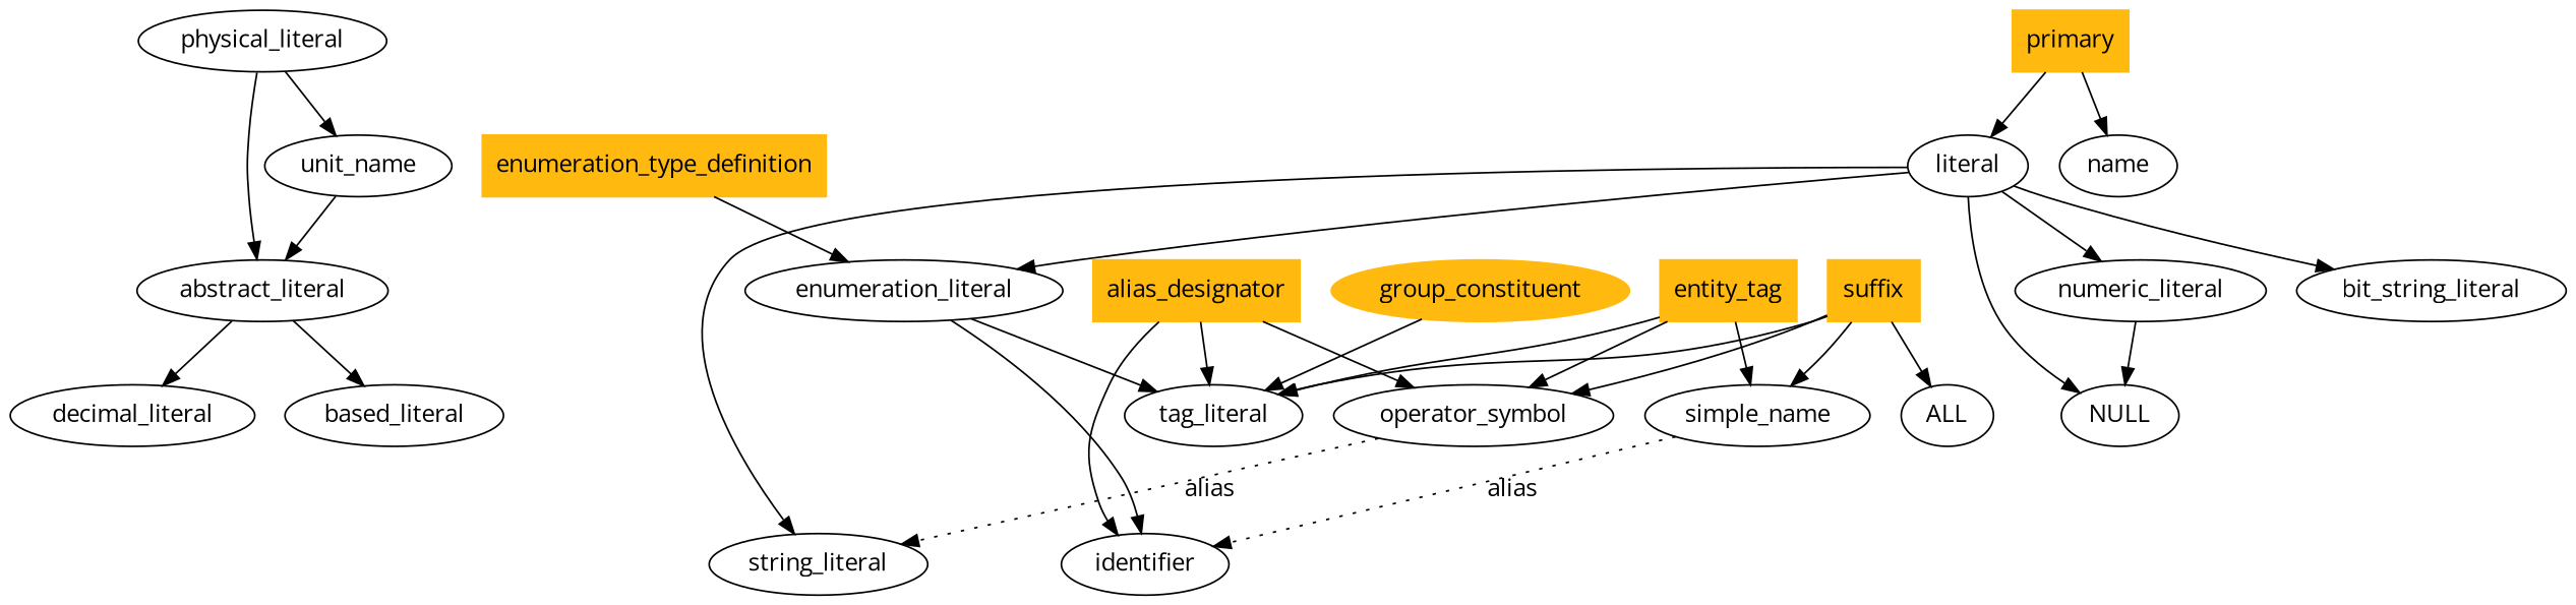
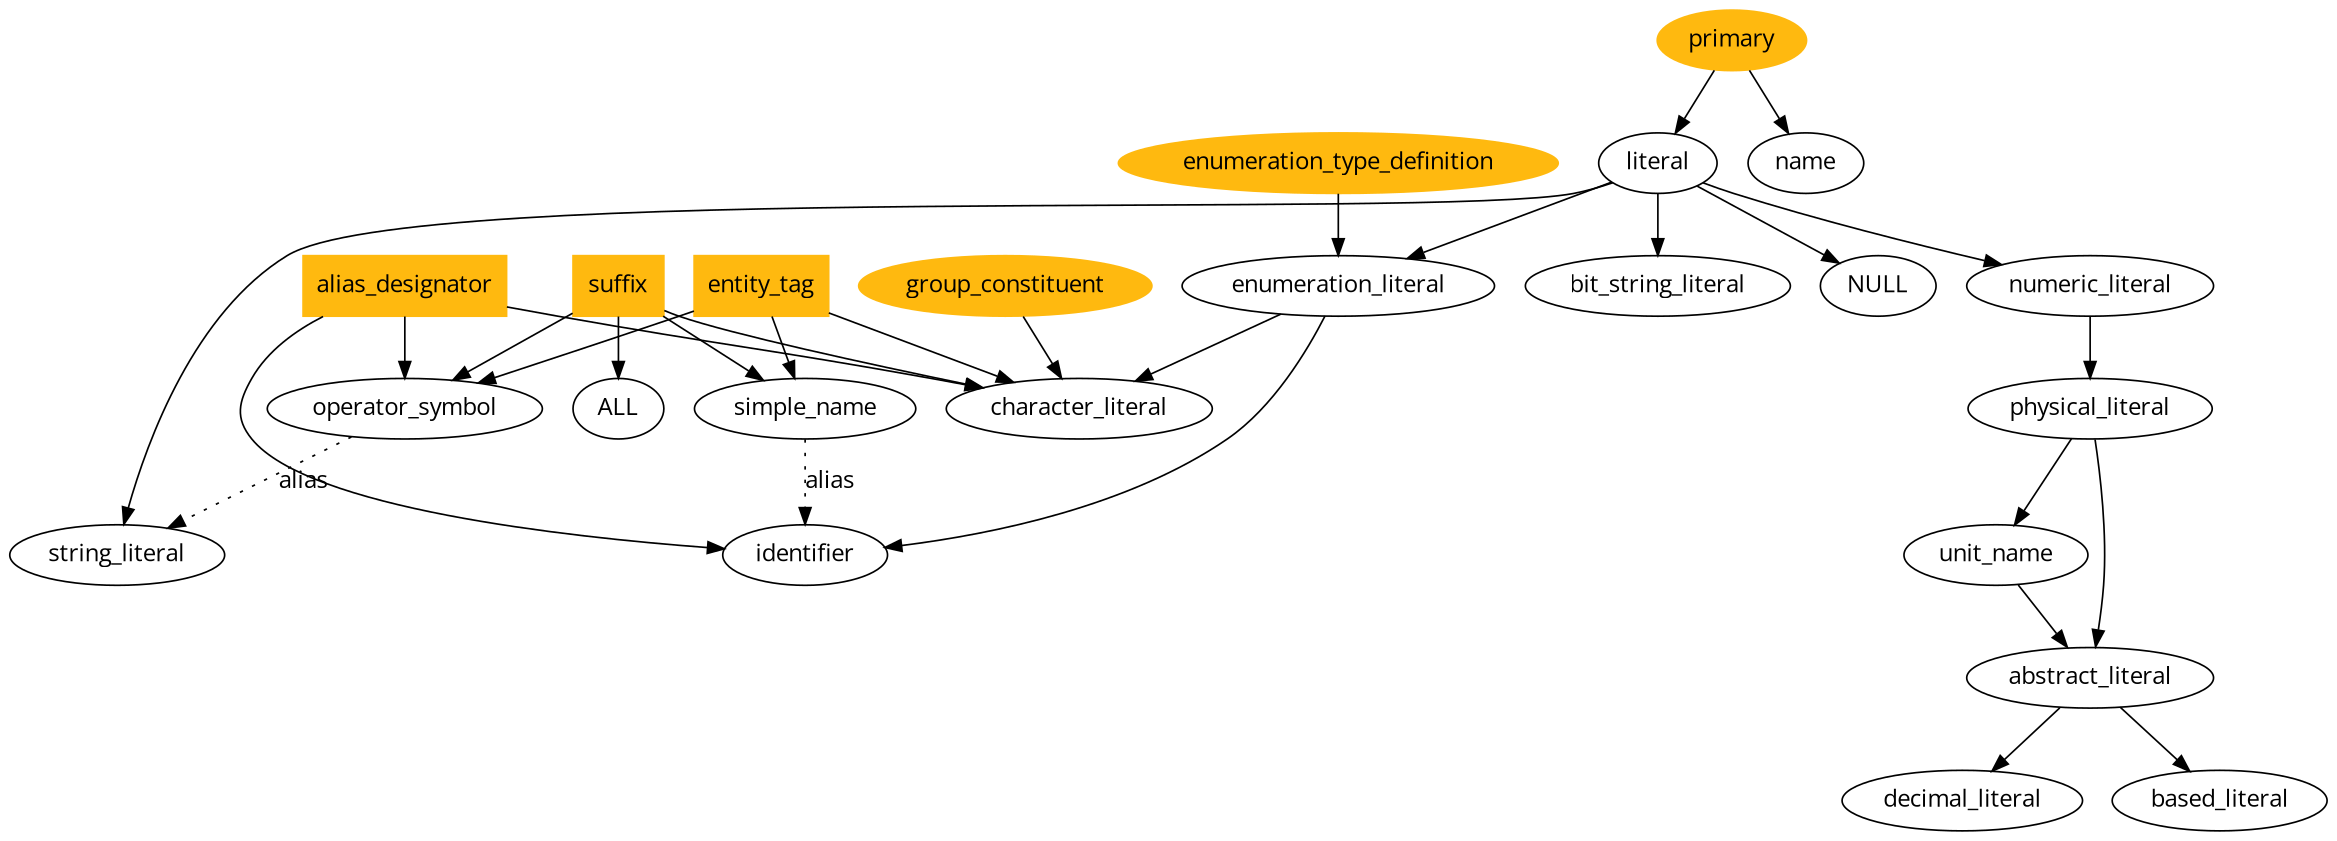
  digraph {
    fontname="Open Sans"
    node [fontname="Open Sans"]
    edge [fontname="Open Sans"]
    abstract_literal
    decimal_literal
    based_literal
    enumeration_literal
    identifier
-   character_literal [label=tag_literal]
+   character_literal
    literal
    numeric_literal
    string_literal
    bit_string_literal
    NULL
    physical_literal
    unit_name
    operator_symbol
    simple_name
    alias_designator [color=darkgoldenrod1 shape=box style=filled]
    entity_tag [color=darkgoldenrod1 shape=box style=filled]
-   enumeration_type_definition [color=darkgoldenrod1 shape=box style=filled]
+   enumeration_type_definition [color=darkgoldenrod1 shape=ellipse style=filled]
    group_constituent [color=darkgoldenrod1 shape=ellipse style=filled]
-   primary [color=darkgoldenrod1 shape=box style=filled]
+   primary [color=darkgoldenrod1 shape=ellipse style=filled]
    name
    suffix [color=darkgoldenrod1 shape=box style=filled]
    ALL
    abstract_literal -> decimal_literal
    abstract_literal -> based_literal
    enumeration_literal -> identifier
    enumeration_literal -> character_literal
    literal -> enumeration_literal
    literal -> numeric_literal
    literal -> string_literal
    literal -> bit_string_literal
    literal -> NULL
-   numeric_literal -> NULL
+   numeric_literal -> physical_literal
    physical_literal -> abstract_literal
    physical_literal -> unit_name
    unit_name -> abstract_literal
    operator_symbol -> string_literal [label=alias style=dotted]
    simple_name -> identifier [label=alias style=dotted]
    alias_designator -> identifier
    alias_designator -> character_literal
    alias_designator -> operator_symbol
    entity_tag -> character_literal
    entity_tag -> operator_symbol
    entity_tag -> simple_name
    enumeration_type_definition -> enumeration_literal
    group_constituent -> character_literal
    primary -> literal
    primary -> name
    suffix -> character_literal
    suffix -> operator_symbol
    suffix -> simple_name
    suffix -> ALL
  }
